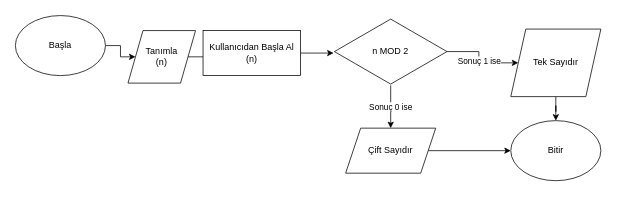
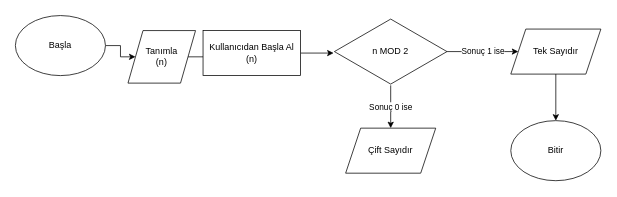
  <mxCell id="0" />
  <mxCell id="1" parent="0" />
  <mxCell id="2" style="edgeStyle=orthogonalEdgeStyle;rounded=0;orthogonalLoop=1;jettySize=auto;html=1;exitX=1;exitY=0.5;exitDx=0;exitDy=0;" edge="1" parent="1" source="3" target="5"><mxGeometry relative="1" as="geometry" /></mxCell>
  <mxCell id="3" value="Başla" style="ellipse;whiteSpace=wrap;html=1;" vertex="1" parent="1"><mxGeometry x="20" y="20" width="120" height="80" as="geometry" /></mxCell>
  <mxCell id="4" style="edgeStyle=orthogonalEdgeStyle;rounded=0;orthogonalLoop=1;jettySize=auto;html=1;entryX=0;entryY=0.5;entryDx=0;entryDy=0;" edge="1" parent="1" source="5" target="7"><mxGeometry relative="1" as="geometry" /></mxCell>
  <mxCell id="5" value="&lt;div&gt;Tanımla&lt;/div&gt;&lt;div&gt;(n)&lt;br&gt;&lt;/div&gt;" style="shape=parallelogram;perimeter=parallelogramPerimeter;whiteSpace=wrap;html=1;fixedSize=1;" vertex="1" parent="1"><mxGeometry x="170" y="40" width="90" height="70" as="geometry" /></mxCell>
  <mxCell id="6" style="edgeStyle=orthogonalEdgeStyle;rounded=0;orthogonalLoop=1;jettySize=auto;html=1;entryX=-0.007;entryY=0.522;entryDx=0;entryDy=0;entryPerimeter=0;" edge="1" parent="1" source="7" target="13"><mxGeometry relative="1" as="geometry" /></mxCell>
  <mxCell id="7" value="&lt;div&gt;Kullanıcıdan Başla Al&lt;/div&gt;&lt;div&gt;(n)&lt;br&gt;&lt;/div&gt;" style="rounded=0;whiteSpace=wrap;html=1;" vertex="1" parent="1"><mxGeometry x="270" y="40" width="130" height="60" as="geometry" /></mxCell>
  <mxCell id="8" style="edgeStyle=orthogonalEdgeStyle;rounded=0;orthogonalLoop=1;jettySize=auto;html=1;entryX=0.5;entryY=0;entryDx=0;entryDy=0;" edge="1" parent="1" source="9" target="10"><mxGeometry relative="1" as="geometry" /></mxCell>
- <mxCell id="9" value="Tek Sayıdır" style="shape=parallelogram;perimeter=parallelogramPerimeter;whiteSpace=wrap;html=1;fixedSize=1;" vertex="1" parent="1"><mxGeometry x="680" y="38" width="120" height="90" as="geometry" /></mxCell>
+ <mxCell id="9" value="Tek Sayıdır" style="shape=parallelogram;perimeter=parallelogramPerimeter;whiteSpace=wrap;html=1;fixedSize=1;" vertex="1" parent="1"><mxGeometry x="680" y="38" width="120" height="60" as="geometry" /></mxCell>
  <mxCell id="10" value="Bitir" style="ellipse;whiteSpace=wrap;html=1;" vertex="1" parent="1"><mxGeometry x="680" y="160" width="120" height="80" as="geometry" /></mxCell>
  <mxCell id="11" value="Sonuç 1 ise" style="edgeStyle=orthogonalEdgeStyle;rounded=0;orthogonalLoop=1;jettySize=auto;html=1;entryX=0;entryY=0.5;entryDx=0;entryDy=0;" edge="1" parent="1" source="13" target="9"><mxGeometry relative="1" as="geometry" /></mxCell>
  <mxCell id="12" value="Sonuç 0 ise" style="edgeStyle=orthogonalEdgeStyle;rounded=0;orthogonalLoop=1;jettySize=auto;html=1;" edge="1" parent="1" source="13" target="15"><mxGeometry relative="1" as="geometry" /></mxCell>
  <mxCell id="13" value="n MOD 2" style="html=1;whiteSpace=wrap;aspect=fixed;shape=isoRectangle;" vertex="1" parent="1"><mxGeometry x="445" y="23" width="150" height="90" as="geometry" /></mxCell>
- <mxCell id="14" style="edgeStyle=orthogonalEdgeStyle;rounded=0;orthogonalLoop=1;jettySize=auto;html=1;entryX=0;entryY=0.5;entryDx=0;entryDy=0;" edge="1" parent="1" source="15" target="10"><mxGeometry relative="1" as="geometry" /></mxCell>
  <mxCell id="15" value="Çift Sayıdır" style="shape=parallelogram;perimeter=parallelogramPerimeter;whiteSpace=wrap;html=1;fixedSize=1;" vertex="1" parent="1"><mxGeometry x="460" y="170" width="120" height="60" as="geometry" /></mxCell>
